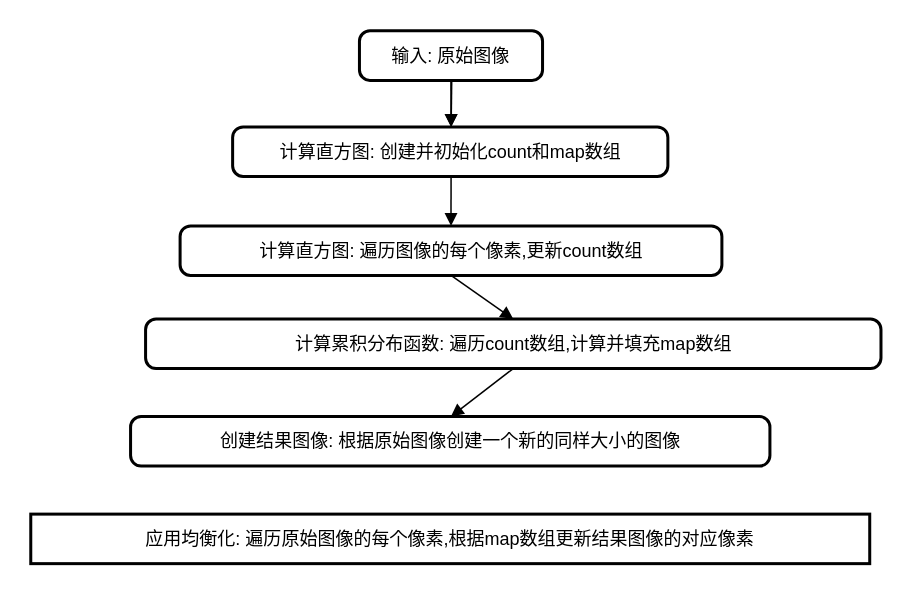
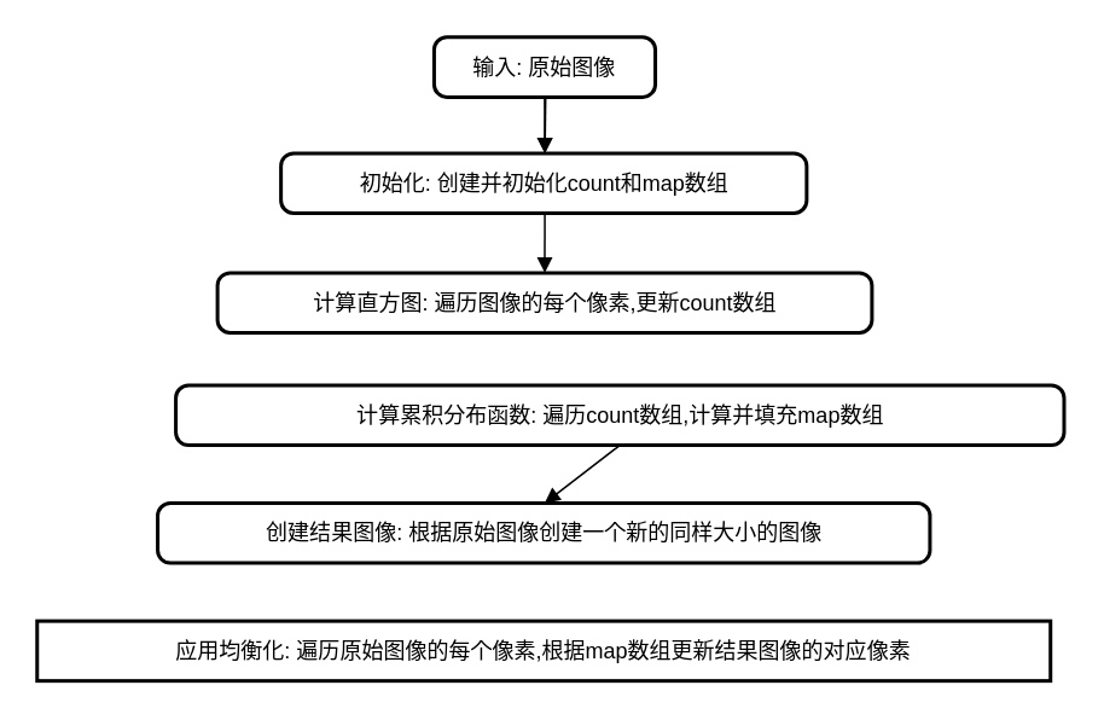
  <mxCell id="0" />
  <mxCell id="1" parent="0" />
  <mxCell id="2" value="输入: 原始图像" style="rounded=1;absoluteArcSize=1;arcSize=14;whiteSpace=wrap;strokeWidth=2;" vertex="1" parent="1"><mxGeometry x="239" y="20" width="122" height="33" as="geometry" /></mxCell>
- <mxCell id="3" value="计算直方图: 创建并初始化count和map数组" style="rounded=1;absoluteArcSize=1;arcSize=14;whiteSpace=wrap;strokeWidth=2;" vertex="1" parent="1"><mxGeometry x="154.5" y="84" width="290" height="33" as="geometry" /></mxCell>
+ <mxCell id="3" value="初始化: 创建并初始化count和map数组" style="rounded=1;absoluteArcSize=1;arcSize=14;whiteSpace=wrap;strokeWidth=2;" vertex="1" parent="1"><mxGeometry x="154.5" y="84" width="290" height="33" as="geometry" /></mxCell>
  <mxCell id="4" value="计算直方图: 遍历图像的每个像素,更新count数组" style="rounded=1;absoluteArcSize=1;arcSize=14;whiteSpace=wrap;strokeWidth=2;" vertex="1" parent="1"><mxGeometry x="119.5" y="150" width="361" height="33" as="geometry" /></mxCell>
  <mxCell id="5" value="计算累积分布函数: 遍历count数组,计算并填充map数组" style="rounded=1;absoluteArcSize=1;arcSize=14;whiteSpace=wrap;strokeWidth=2;" vertex="1" parent="1"><mxGeometry x="96.5" y="212" width="490" height="33" as="geometry" /></mxCell>
  <mxCell id="6" value="创建结果图像: 根据原始图像创建一个新的同样大小的图像" style="rounded=1;absoluteArcSize=1;arcSize=14;whiteSpace=wrap;strokeWidth=2;" vertex="1" parent="1"><mxGeometry x="86.5" y="277" width="426" height="33" as="geometry" /></mxCell>
  <mxCell id="7" value="应用均衡化: 遍历原始图像的每个像素,根据map数组更新结果图像的对应像素" style="absoluteArcSize=1;arcSize=14;whiteSpace=wrap;strokeWidth=2;rounded=0;" vertex="1" parent="1"><mxGeometry x="20" y="342" width="559" height="33" as="geometry" /></mxCell>
  <mxCell id="8" value="" style="curved=1;startArrow=none;endArrow=block;exitX=0.504;exitY=1.012;entryX=0.502;entryY=0.012;rounded=0;" edge="1" parent="1" source="2" target="3"><mxGeometry relative="1" as="geometry"><Array as="points" /></mxGeometry></mxCell>
  <mxCell id="9" value="" style="curved=1;startArrow=none;endArrow=block;exitX=0.502;exitY=1.024;entryX=0.5;entryY=-0.006;rounded=0;" edge="1" parent="1" source="3" target="4"><mxGeometry relative="1" as="geometry"><Array as="points" /></mxGeometry></mxCell>
- <mxCell id="10" value="" style="curved=1;startArrow=none;endArrow=block;exitX=0.5;exitY=1.006;entryX=0.5;entryY=0.006;rounded=0;" edge="1" parent="1" source="4" target="5"><mxGeometry relative="1" as="geometry"><Array as="points" /></mxGeometry></mxCell>
  <mxCell id="11" value="" style="curved=1;startArrow=none;endArrow=block;exitX=0.5;exitY=1.018;entryX=0.501;entryY=-0.012;rounded=0;" edge="1" parent="1" source="5" target="6"><mxGeometry relative="1" as="geometry"><Array as="points" /></mxGeometry></mxCell>
  <mxCell id="12" value="" style="curved=1;startArrow=none;endArrow=block;exitX=0.504;exitY=1.012;entryX=0.502;entryY=0.012;rounded=0;" edge="1" parent="1"><mxGeometry relative="1" as="geometry"><Array as="points" /><mxPoint x="299.976" y="54" as="sourcePoint" /><mxPoint x="300" y="84" as="targetPoint" /></mxGeometry></mxCell>
